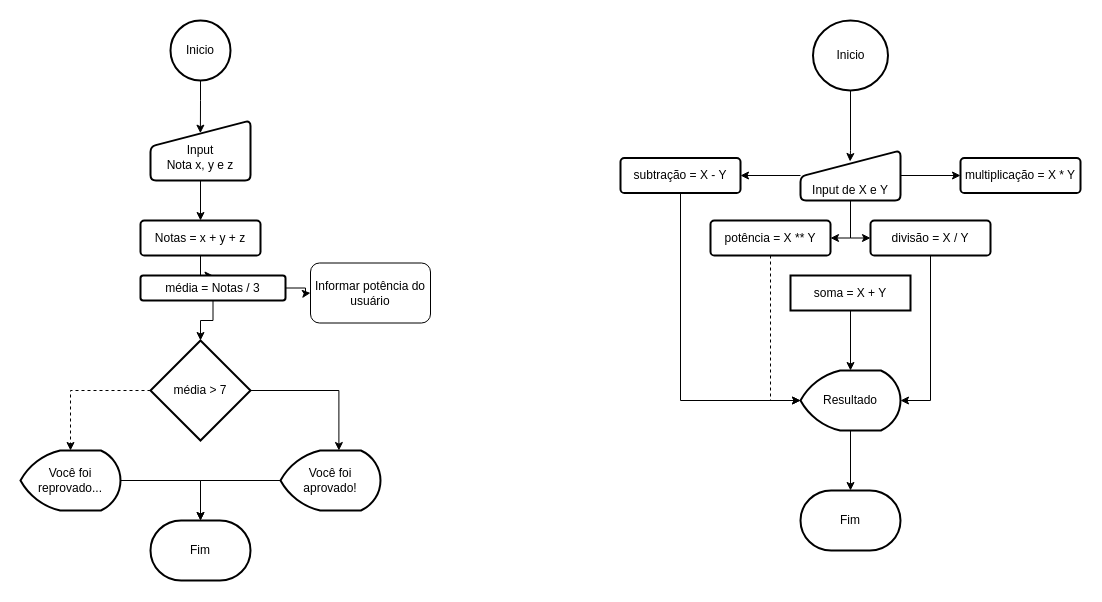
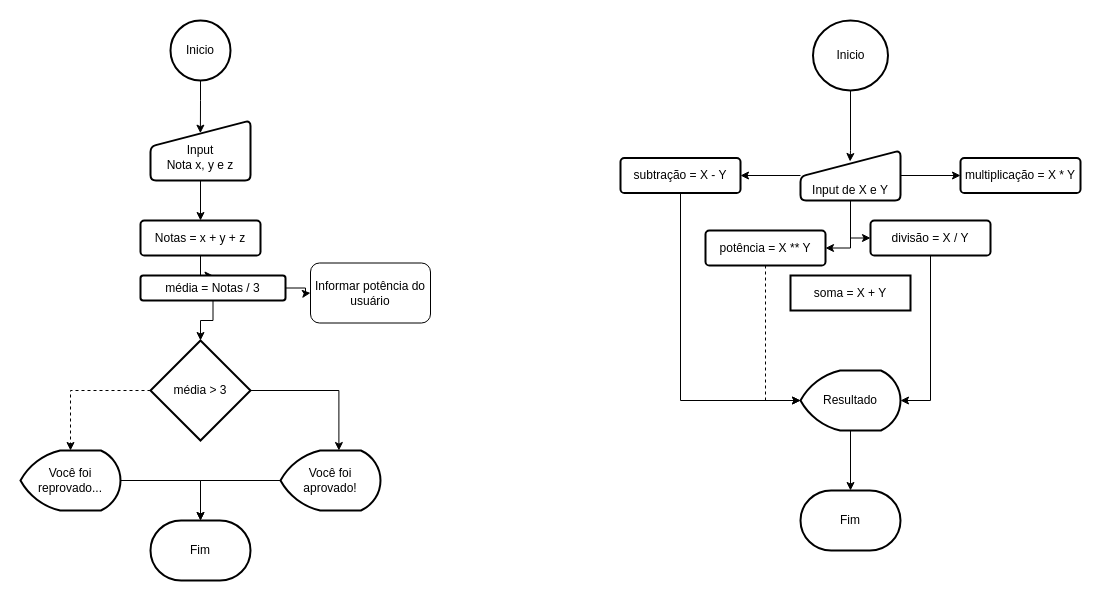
  <mxCell id="0" />
  <mxCell id="1" parent="0" />
  <mxCell id="2" style="edgeStyle=orthogonalEdgeStyle;rounded=0;orthogonalLoop=1;jettySize=auto;html=1;exitX=0.5;exitY=1;exitDx=0;exitDy=0;exitPerimeter=0;entryX=0.496;entryY=0.22;entryDx=0;entryDy=0;entryPerimeter=0;" edge="1" parent="1" source="3" target="9"><mxGeometry relative="1" as="geometry"><mxPoint x="805" y="150" as="targetPoint" /><Array as="points"><mxPoint x="850" y="150" /></Array></mxGeometry></mxCell>
  <mxCell id="3" value="Inicio" style="strokeWidth=2;html=1;shape=mxgraph.flowchart.start_2;whiteSpace=wrap;" vertex="1" parent="1"><mxGeometry x="812.5" y="20" width="75" height="70" as="geometry" /></mxCell>
  <mxCell id="4" style="edgeStyle=orthogonalEdgeStyle;rounded=0;orthogonalLoop=1;jettySize=auto;html=1;" edge="1" parent="1"><mxGeometry relative="1" as="geometry"><mxPoint x="850" y="260" as="targetPoint" /><mxPoint x="850" y="260" as="sourcePoint" /></mxGeometry></mxCell>
  <mxCell id="5" style="edgeStyle=orthogonalEdgeStyle;rounded=0;orthogonalLoop=1;jettySize=auto;html=1;" edge="1" parent="1" source="9" target="17"><mxGeometry relative="1" as="geometry" /></mxCell>
  <mxCell id="6" value="" style="edgeStyle=orthogonalEdgeStyle;rounded=0;orthogonalLoop=1;jettySize=auto;html=1;" edge="1" parent="1" source="9" target="15"><mxGeometry relative="1" as="geometry" /></mxCell>
  <mxCell id="7" style="edgeStyle=orthogonalEdgeStyle;rounded=0;orthogonalLoop=1;jettySize=auto;html=1;entryX=0;entryY=0.5;entryDx=0;entryDy=0;" edge="1" parent="1" source="9" target="21"><mxGeometry relative="1" as="geometry"><mxPoint x="780" y="210" as="targetPoint" /></mxGeometry></mxCell>
  <mxCell id="8" style="edgeStyle=orthogonalEdgeStyle;rounded=0;orthogonalLoop=1;jettySize=auto;html=1;entryX=1;entryY=0.5;entryDx=0;entryDy=0;" edge="1" parent="1" source="9" target="19"><mxGeometry relative="1" as="geometry" /></mxCell>
  <mxCell id="9" value="&lt;br&gt;&lt;br&gt;Input de X e Y" style="html=1;strokeWidth=2;shape=manualInput;whiteSpace=wrap;rounded=1;size=26;arcSize=11;" vertex="1" parent="1"><mxGeometry x="800" y="150" width="100" height="50" as="geometry" /></mxCell>
- <mxCell id="10" style="edgeStyle=orthogonalEdgeStyle;rounded=0;orthogonalLoop=1;jettySize=auto;html=1;entryX=0.5;entryY=0;entryDx=0;entryDy=0;entryPerimeter=0;" edge="1" parent="1" source="11" target="13"><mxGeometry relative="1" as="geometry"><mxPoint x="840" y="330" as="targetPoint" /></mxGeometry></mxCell>
  <mxCell id="11" value="soma = X + Y" style="whiteSpace=wrap;html=1;strokeWidth=2;arcSize=11;direction=west;rounded=0;" vertex="1" parent="1"><mxGeometry x="790" y="275" width="120" height="35" as="geometry" /></mxCell>
  <mxCell id="12" style="edgeStyle=orthogonalEdgeStyle;rounded=0;orthogonalLoop=1;jettySize=auto;html=1;entryX=0.5;entryY=0;entryDx=0;entryDy=0;entryPerimeter=0;" edge="1" parent="1" source="13" target="14"><mxGeometry relative="1" as="geometry" /></mxCell>
  <mxCell id="13" value="Resultado" style="strokeWidth=2;html=1;shape=mxgraph.flowchart.display;whiteSpace=wrap;" vertex="1" parent="1"><mxGeometry x="800" y="370" width="100" height="60" as="geometry" /></mxCell>
  <mxCell id="14" value="Fim" style="strokeWidth=2;html=1;shape=mxgraph.flowchart.terminator;whiteSpace=wrap;" vertex="1" parent="1"><mxGeometry x="800" y="490" width="100" height="60" as="geometry" /></mxCell>
  <mxCell id="15" value="multiplicação = X * Y" style="whiteSpace=wrap;html=1;rounded=1;strokeWidth=2;arcSize=11;direction=west;" vertex="1" parent="1"><mxGeometry x="960" y="157.5" width="120" height="35" as="geometry" /></mxCell>
  <mxCell id="16" style="edgeStyle=orthogonalEdgeStyle;rounded=0;orthogonalLoop=1;jettySize=auto;html=1;entryX=0;entryY=0.5;entryDx=0;entryDy=0;entryPerimeter=0;" edge="1" parent="1" source="17" target="13"><mxGeometry relative="1" as="geometry"><Array as="points"><mxPoint x="680" y="400" /></Array></mxGeometry></mxCell>
  <mxCell id="17" value="subtração = X - Y" style="whiteSpace=wrap;html=1;rounded=1;strokeWidth=2;arcSize=11;direction=west;" vertex="1" parent="1"><mxGeometry x="620" y="157.5" width="120" height="35" as="geometry" /></mxCell>
  <mxCell id="18" style="edgeStyle=orthogonalEdgeStyle;rounded=0;orthogonalLoop=1;jettySize=auto;html=1;entryX=1;entryY=0.5;entryDx=0;entryDy=0;entryPerimeter=0;" edge="1" parent="1" source="19" target="13"><mxGeometry relative="1" as="geometry" /></mxCell>
  <mxCell id="19" value="divisão = X / Y" style="whiteSpace=wrap;html=1;rounded=1;strokeWidth=2;arcSize=11;direction=west;" vertex="1" parent="1"><mxGeometry x="870" y="220" width="120" height="35" as="geometry" /></mxCell>
  <mxCell id="20" style="edgeStyle=orthogonalEdgeStyle;rounded=0;orthogonalLoop=1;jettySize=auto;html=1;entryX=0;entryY=0.5;entryDx=0;entryDy=0;entryPerimeter=0;dashed=1;" edge="1" parent="1" source="21" target="13"><mxGeometry relative="1" as="geometry" /></mxCell>
- <mxCell id="21" value="potência = X ** Y" style="whiteSpace=wrap;html=1;rounded=1;strokeWidth=2;arcSize=11;direction=west;" vertex="1" parent="1"><mxGeometry x="710" y="220" width="120" height="35" as="geometry" /></mxCell>
+ <mxCell id="21" value="potência = X ** Y" style="whiteSpace=wrap;html=1;rounded=1;strokeWidth=2;arcSize=11;direction=west;" vertex="1" parent="1"><mxGeometry x="705" y="230" width="120" height="35" as="geometry" /></mxCell>
  <mxCell id="22" style="edgeStyle=orthogonalEdgeStyle;rounded=0;orthogonalLoop=1;jettySize=auto;html=1;entryX=0.499;entryY=0.211;entryDx=0;entryDy=0;entryPerimeter=0;" edge="1" parent="1" source="23" target="25"><mxGeometry relative="1" as="geometry" /></mxCell>
  <mxCell id="23" value="Inicio" style="strokeWidth=2;html=1;shape=mxgraph.flowchart.start_2;whiteSpace=wrap;" vertex="1" parent="1"><mxGeometry x="170" y="20" width="60" height="60" as="geometry" /></mxCell>
  <mxCell id="24" style="edgeStyle=orthogonalEdgeStyle;rounded=0;orthogonalLoop=1;jettySize=auto;html=1;entryX=0.5;entryY=1;entryDx=0;entryDy=0;" edge="1" parent="1" source="25" target="27"><mxGeometry relative="1" as="geometry" /></mxCell>
  <mxCell id="25" value="&lt;br&gt;Input&lt;br&gt;Nota x, y e z" style="html=1;strokeWidth=2;shape=manualInput;whiteSpace=wrap;rounded=1;size=26;arcSize=11;" vertex="1" parent="1"><mxGeometry x="150" y="120" width="100" height="60" as="geometry" /></mxCell>
  <mxCell id="26" style="edgeStyle=orthogonalEdgeStyle;rounded=0;orthogonalLoop=1;jettySize=auto;html=1;entryX=0.5;entryY=1;entryDx=0;entryDy=0;" edge="1" parent="1" source="27" target="30"><mxGeometry relative="1" as="geometry" /></mxCell>
  <mxCell id="27" value="Notas = x + y + z" style="whiteSpace=wrap;html=1;rounded=1;strokeWidth=2;arcSize=11;direction=west;" vertex="1" parent="1"><mxGeometry x="140" y="220" width="120" height="35" as="geometry" /></mxCell>
  <mxCell id="28" style="edgeStyle=orthogonalEdgeStyle;rounded=0;orthogonalLoop=1;jettySize=auto;html=1;entryX=0.5;entryY=0;entryDx=0;entryDy=0;entryPerimeter=0;" edge="1" parent="1" source="30" target="33"><mxGeometry relative="1" as="geometry" /></mxCell>
  <mxCell id="29" style="edgeStyle=orthogonalEdgeStyle;rounded=0;orthogonalLoop=1;jettySize=auto;html=1;" edge="1" parent="1" source="30"><mxGeometry relative="1" as="geometry"><mxPoint x="310" y="292.5" as="targetPoint" /></mxGeometry></mxCell>
  <mxCell id="30" value="média = Notas / 3" style="whiteSpace=wrap;html=1;rounded=1;strokeWidth=2;arcSize=11;direction=west;" vertex="1" parent="1"><mxGeometry x="140" y="275" width="145" height="25" as="geometry" /></mxCell>
  <mxCell id="31" style="edgeStyle=orthogonalEdgeStyle;rounded=0;orthogonalLoop=1;jettySize=auto;html=1;entryX=0.584;entryY=0;entryDx=0;entryDy=0;entryPerimeter=0;" edge="1" parent="1" source="33" target="35"><mxGeometry relative="1" as="geometry" /></mxCell>
  <mxCell id="32" style="edgeStyle=orthogonalEdgeStyle;orthogonalLoop=1;jettySize=auto;html=1;entryX=0.5;entryY=0;entryDx=0;entryDy=0;entryPerimeter=0;rounded=0;dashed=1;" edge="1" parent="1" source="33" target="37"><mxGeometry relative="1" as="geometry" /></mxCell>
- <mxCell id="33" value="média &amp;gt; 7" style="strokeWidth=2;html=1;shape=mxgraph.flowchart.decision;whiteSpace=wrap;" vertex="1" parent="1"><mxGeometry x="150" y="340" width="100" height="100" as="geometry" /></mxCell>
+ <mxCell id="33" value="média &amp;gt; 3" style="strokeWidth=2;html=1;shape=mxgraph.flowchart.decision;whiteSpace=wrap;" vertex="1" parent="1"><mxGeometry x="150" y="340" width="100" height="100" as="geometry" /></mxCell>
  <mxCell id="34" style="edgeStyle=orthogonalEdgeStyle;rounded=0;orthogonalLoop=1;jettySize=auto;html=1;" edge="1" parent="1" source="35" target="38"><mxGeometry relative="1" as="geometry" /></mxCell>
  <mxCell id="35" value="Você foi aprovado!" style="strokeWidth=2;html=1;shape=mxgraph.flowchart.display;whiteSpace=wrap;" vertex="1" parent="1"><mxGeometry x="280" y="450" width="100" height="60" as="geometry" /></mxCell>
  <mxCell id="36" style="edgeStyle=orthogonalEdgeStyle;rounded=0;orthogonalLoop=1;jettySize=auto;html=1;entryX=0.5;entryY=0;entryDx=0;entryDy=0;entryPerimeter=0;" edge="1" parent="1" source="37" target="38"><mxGeometry relative="1" as="geometry" /></mxCell>
  <mxCell id="37" value="Você foi reprovado..." style="strokeWidth=2;html=1;shape=mxgraph.flowchart.display;whiteSpace=wrap;" vertex="1" parent="1"><mxGeometry x="20" y="450" width="100" height="60" as="geometry" /></mxCell>
  <mxCell id="38" value="Fim" style="strokeWidth=2;html=1;shape=mxgraph.flowchart.terminator;whiteSpace=wrap;" vertex="1" parent="1"><mxGeometry x="150" y="520" width="100" height="60" as="geometry" /></mxCell>
  <mxCell id="39" value="Informar potência do usuário" style="rounded=1;whiteSpace=wrap;html=1;" vertex="1" parent="1"><mxGeometry x="310" y="262.5" width="120" height="60" as="geometry" /></mxCell>
